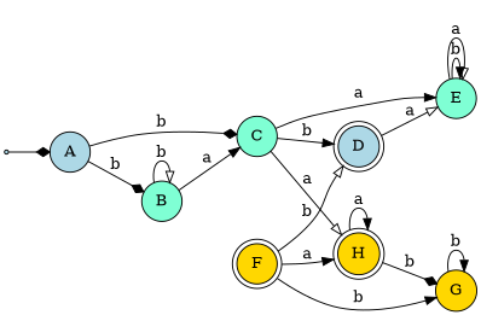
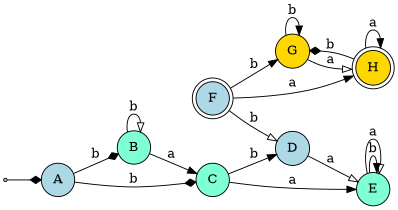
  digraph {
    rankdir=LR
    node [fillcolor=lightblue shape=circle style=filled]
    edge [arrowhead=normal]
    n1 [label=A]
    n2 [fillcolor=aquamarine label=B]
    n3 [fillcolor=aquamarine label=C]
-   n4 [label=D shape=doublecircle]
+   n4 [label=D]
    n5 [fillcolor=aquamarine label=E]
-   n6 [fillcolor=gold label=F shape=doublecircle]
+   n6 [label=F shape=doublecircle]
    n7 [fillcolor=gold label=G]
    n8 [fillcolor=gold label=H shape=doublecircle]
    init [shape=point]
    n1 -> n2 [arrowhead=diamond label=b]
    n1 -> n3 [arrowhead=diamond label=b]
    n2 -> n2 [arrowhead=onormal label=b]
    n2 -> n3 [label=a]
    n3 -> n4 [label=b]
    n3 -> n5 [label=a]
    n4 -> n5 [arrowhead=onormal label=a]
    n5 -> n5 [label=b]
    n5 -> n5 [arrowhead=onormal label=a]
    n6 -> n4 [arrowhead=onormal label=b]
    n6 -> n7 [label=b]
    n6 -> n8 [label=a]
    n7 -> n7 [label=b]
-   n3 -> n8 [arrowhead=onormal label=a]
+   n7 -> n8 [arrowhead=onormal label=a]
    n8 -> n7 [arrowhead=diamond label=b]
    n8 -> n8 [label=a]
    init -> n1 [arrowhead=diamond]
  }
